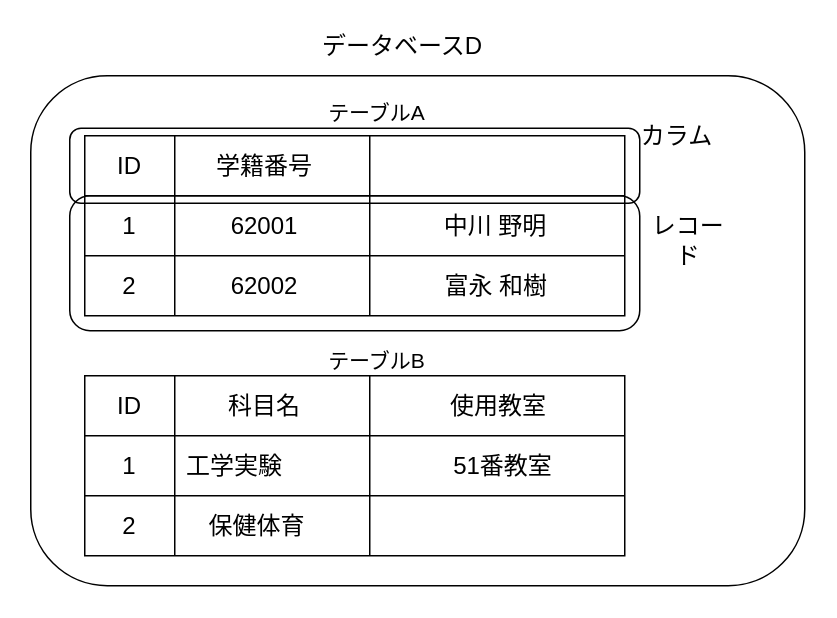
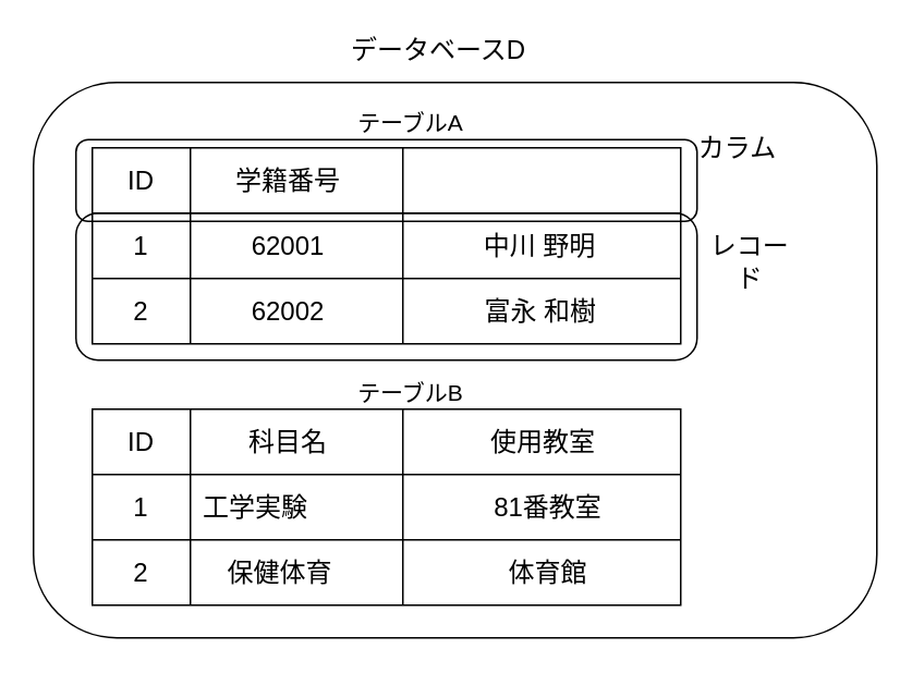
  <mxCell id="0" />
  <mxCell id="1" parent="0" />
  <mxCell id="2" value="" style="rounded=1;whiteSpace=wrap;html=1;fillColor=none;" parent="1" vertex="1"><mxGeometry x="20" y="50" width="516" height="340" as="geometry" /></mxCell>
  <mxCell id="3" value="データベースD" style="text;html=1;strokeColor=none;fillColor=none;align=center;verticalAlign=middle;whiteSpace=wrap;rounded=0;fontSize=16;" vertex="1" parent="1"><mxGeometry x="208" y="20" width="120" height="20" as="geometry" /></mxCell>
  <mxCell id="4" value="" style="rounded=0;whiteSpace=wrap;html=1;fillColor=none;" vertex="1" parent="1"><mxGeometry x="56" y="90" width="360" height="120" as="geometry" /></mxCell>
  <mxCell id="5" value="" style="rounded=0;whiteSpace=wrap;html=1;fillColor=none;" vertex="1" parent="1"><mxGeometry x="56" y="250" width="360" height="120" as="geometry" /></mxCell>
  <mxCell id="6" value="" style="endArrow=none;html=1;" edge="1" parent="1"><mxGeometry width="50" height="50" relative="1" as="geometry"><mxPoint x="56" y="330" as="sourcePoint" /><mxPoint x="416" y="330" as="targetPoint" /></mxGeometry></mxCell>
  <mxCell id="7" value="" style="endArrow=none;html=1;" edge="1" parent="1"><mxGeometry width="50" height="50" relative="1" as="geometry"><mxPoint x="56" y="130" as="sourcePoint" /><mxPoint x="416" y="130" as="targetPoint" /></mxGeometry></mxCell>
  <mxCell id="8" value="" style="endArrow=none;html=1;" edge="1" parent="1"><mxGeometry width="50" height="50" relative="1" as="geometry"><mxPoint x="56" y="170" as="sourcePoint" /><mxPoint x="416" y="170" as="targetPoint" /></mxGeometry></mxCell>
  <mxCell id="9" value="" style="endArrow=none;html=1;" edge="1" parent="1"><mxGeometry width="50" height="50" relative="1" as="geometry"><mxPoint x="56" y="290" as="sourcePoint" /><mxPoint x="416" y="290" as="targetPoint" /></mxGeometry></mxCell>
  <mxCell id="10" value="" style="endArrow=none;html=1;" edge="1" parent="1"><mxGeometry width="50" height="50" relative="1" as="geometry"><mxPoint x="246" y="370" as="sourcePoint" /><mxPoint x="246" y="250" as="targetPoint" /></mxGeometry></mxCell>
  <mxCell id="11" value="" style="endArrow=none;html=1;" edge="1" parent="1"><mxGeometry width="50" height="50" relative="1" as="geometry"><mxPoint x="116" y="210" as="sourcePoint" /><mxPoint x="116" y="90" as="targetPoint" /></mxGeometry></mxCell>
  <mxCell id="12" value="" style="endArrow=none;html=1;" edge="1" parent="1"><mxGeometry width="50" height="50" relative="1" as="geometry"><mxPoint x="116" y="370" as="sourcePoint" /><mxPoint x="116" y="250" as="targetPoint" /></mxGeometry></mxCell>
  <mxCell id="13" value="" style="endArrow=none;html=1;" edge="1" parent="1"><mxGeometry width="50" height="50" relative="1" as="geometry"><mxPoint x="246" y="210" as="sourcePoint" /><mxPoint x="246" y="90" as="targetPoint" /></mxGeometry></mxCell>
  <mxCell id="14" value="テーブルA" style="text;html=1;strokeColor=none;fillColor=none;align=center;verticalAlign=middle;whiteSpace=wrap;rounded=0;fontSize=14;" vertex="1" parent="1"><mxGeometry x="216" y="65" width="70" height="20" as="geometry" /></mxCell>
  <mxCell id="15" value="テーブルB" style="text;html=1;strokeColor=none;fillColor=none;align=center;verticalAlign=middle;whiteSpace=wrap;rounded=0;fontSize=14;" vertex="1" parent="1"><mxGeometry x="216" y="230" width="70" height="20" as="geometry" /></mxCell>
  <mxCell id="16" value="ID" style="text;html=1;strokeColor=none;fillColor=none;align=center;verticalAlign=middle;whiteSpace=wrap;rounded=0;fontSize=16;" vertex="1" parent="1"><mxGeometry x="66" y="100" width="40" height="20" as="geometry" /></mxCell>
  <mxCell id="17" value="1" style="text;html=1;strokeColor=none;fillColor=none;align=center;verticalAlign=middle;whiteSpace=wrap;rounded=0;fontSize=16;" vertex="1" parent="1"><mxGeometry x="66" y="140" width="40" height="20" as="geometry" /></mxCell>
  <mxCell id="18" value="2" style="text;html=1;strokeColor=none;fillColor=none;align=center;verticalAlign=middle;whiteSpace=wrap;rounded=0;fontSize=16;" vertex="1" parent="1"><mxGeometry x="66" y="180" width="40" height="20" as="geometry" /></mxCell>
  <mxCell id="19" value="学籍番号" style="text;html=1;strokeColor=none;fillColor=none;align=center;verticalAlign=middle;whiteSpace=wrap;rounded=0;fontSize=16;" vertex="1" parent="1"><mxGeometry x="136" y="100" width="80" height="20" as="geometry" /></mxCell>
  <mxCell id="20" value="62001" style="text;html=1;strokeColor=none;fillColor=none;align=center;verticalAlign=middle;whiteSpace=wrap;rounded=0;fontSize=16;" vertex="1" parent="1"><mxGeometry x="156" y="140" width="40" height="20" as="geometry" /></mxCell>
  <mxCell id="21" value="62002" style="text;html=1;strokeColor=none;fillColor=none;align=center;verticalAlign=middle;whiteSpace=wrap;rounded=0;fontSize=16;" vertex="1" parent="1"><mxGeometry x="156" y="180" width="40" height="20" as="geometry" /></mxCell>
  <mxCell id="22" value="中川 野明" style="text;html=1;strokeColor=none;fillColor=none;align=center;verticalAlign=middle;whiteSpace=wrap;rounded=0;fontSize=16;" vertex="1" parent="1"><mxGeometry x="292" y="140" width="76" height="20" as="geometry" /></mxCell>
  <mxCell id="23" value="富永 和樹" style="text;html=1;strokeColor=none;fillColor=none;align=center;verticalAlign=middle;whiteSpace=wrap;rounded=0;fontSize=16;" vertex="1" parent="1"><mxGeometry x="289.5" y="180" width="81" height="20" as="geometry" /></mxCell>
  <mxCell id="24" value="ID" style="text;html=1;strokeColor=none;fillColor=none;align=center;verticalAlign=middle;whiteSpace=wrap;rounded=0;fontSize=16;" vertex="1" parent="1"><mxGeometry x="66" y="260" width="40" height="20" as="geometry" /></mxCell>
  <mxCell id="25" value="1" style="text;html=1;strokeColor=none;fillColor=none;align=center;verticalAlign=middle;whiteSpace=wrap;rounded=0;fontSize=16;" vertex="1" parent="1"><mxGeometry x="66" y="300" width="40" height="20" as="geometry" /></mxCell>
  <mxCell id="26" value="2" style="text;html=1;strokeColor=none;fillColor=none;align=center;verticalAlign=middle;whiteSpace=wrap;rounded=0;fontSize=16;" vertex="1" parent="1"><mxGeometry x="66" y="340" width="40" height="20" as="geometry" /></mxCell>
  <mxCell id="27" value="科目名" style="text;html=1;strokeColor=none;fillColor=none;align=center;verticalAlign=middle;whiteSpace=wrap;rounded=0;fontSize=16;" vertex="1" parent="1"><mxGeometry x="136" y="260" width="80" height="20" as="geometry" /></mxCell>
  <mxCell id="28" value="工学実験" style="text;html=1;strokeColor=none;fillColor=none;align=center;verticalAlign=middle;whiteSpace=wrap;rounded=0;fontSize=16;" vertex="1" parent="1"><mxGeometry x="121" y="300" width="70" height="20" as="geometry" /></mxCell>
  <mxCell id="29" value="保健体育" style="text;html=1;strokeColor=none;fillColor=none;align=center;verticalAlign=middle;whiteSpace=wrap;rounded=0;fontSize=16;" vertex="1" parent="1"><mxGeometry x="136" y="340" width="70" height="20" as="geometry" /></mxCell>
  <mxCell id="30" value="使用教室" style="text;html=1;strokeColor=none;fillColor=none;align=center;verticalAlign=middle;whiteSpace=wrap;rounded=0;fontSize=16;" vertex="1" parent="1"><mxGeometry x="292" y="260" width="80" height="20" as="geometry" /></mxCell>
- <mxCell id="31" value="51番教室" style="text;html=1;strokeColor=none;fillColor=none;align=center;verticalAlign=middle;whiteSpace=wrap;rounded=0;fontSize=16;" vertex="1" parent="1"><mxGeometry x="298" y="300" width="74" height="20" as="geometry" /></mxCell>
+ <mxCell id="31" value="81番教室" style="text;html=1;strokeColor=none;fillColor=none;align=center;verticalAlign=middle;whiteSpace=wrap;rounded=0;fontSize=16;" vertex="1" parent="1"><mxGeometry x="298" y="300" width="74" height="20" as="geometry" /></mxCell>
+ <mxCell id="32" value="体育館" style="text;html=1;strokeColor=none;fillColor=none;align=center;verticalAlign=middle;whiteSpace=wrap;rounded=0;fontSize=16;" vertex="1" parent="1"><mxGeometry x="308" y="340" width="54" height="20" as="geometry" /></mxCell>
  <mxCell id="33" value="" style="rounded=1;whiteSpace=wrap;html=1;fillColor=none;fontSize=16;" vertex="1" parent="1"><mxGeometry x="46" y="85" width="380" height="50" as="geometry" /></mxCell>
  <mxCell id="34" value="カラム" style="text;html=1;strokeColor=none;fillColor=none;align=center;verticalAlign=middle;whiteSpace=wrap;rounded=0;fontSize=16;" vertex="1" parent="1"><mxGeometry x="426" y="80" width="50" height="20" as="geometry" /></mxCell>
  <mxCell id="35" value="" style="rounded=1;whiteSpace=wrap;html=1;fillColor=none;fontSize=16;" vertex="1" parent="1"><mxGeometry x="46" y="130" width="380" height="90" as="geometry" /></mxCell>
  <mxCell id="36" value="レコード" style="text;html=1;strokeColor=none;fillColor=none;align=center;verticalAlign=middle;whiteSpace=wrap;rounded=0;fontSize=16;" vertex="1" parent="1"><mxGeometry x="431" y="150" width="55" height="20" as="geometry" /></mxCell>
